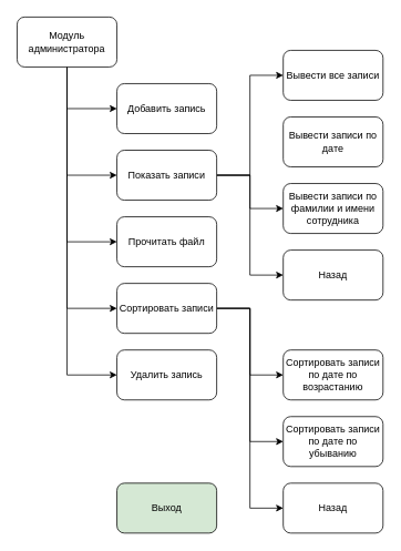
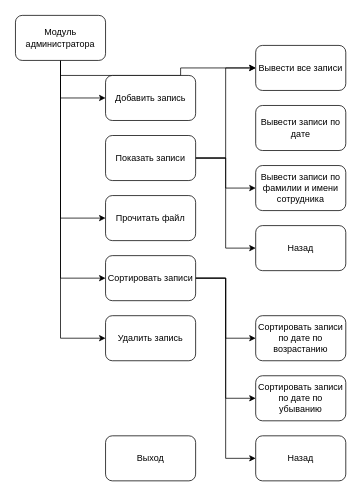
  <mxCell id="0" />
  <mxCell id="1" parent="0" />
  <mxCell id="2" style="edgeStyle=orthogonalEdgeStyle;rounded=0;orthogonalLoop=1;jettySize=auto;html=1;exitX=0.5;exitY=1;exitDx=0;exitDy=0;entryX=0;entryY=0.5;entryDx=0;entryDy=0;" edge="1" parent="1" source="7" target="8"><mxGeometry relative="1" as="geometry" /></mxCell>
- <mxCell id="3" style="edgeStyle=orthogonalEdgeStyle;rounded=0;orthogonalLoop=1;jettySize=auto;html=1;exitX=0.5;exitY=1;exitDx=0;exitDy=0;entryX=0;entryY=0.5;entryDx=0;entryDy=0;" edge="1" parent="1" source="7" target="12"><mxGeometry relative="1" as="geometry" /></mxCell>
+ <mxCell id="3" style="edgeStyle=orthogonalEdgeStyle;rounded=0;orthogonalLoop=1;jettySize=auto;html=1;exitX=0.5;exitY=1;exitDx=0;exitDy=0;" edge="1" parent="1" source="7" target="20"><mxGeometry relative="1" as="geometry" /></mxCell>
  <mxCell id="4" style="edgeStyle=orthogonalEdgeStyle;rounded=0;orthogonalLoop=1;jettySize=auto;html=1;exitX=0.5;exitY=1;exitDx=0;exitDy=0;entryX=0;entryY=0.5;entryDx=0;entryDy=0;" edge="1" parent="1" source="7" target="13"><mxGeometry relative="1" as="geometry" /></mxCell>
  <mxCell id="5" style="edgeStyle=orthogonalEdgeStyle;rounded=0;orthogonalLoop=1;jettySize=auto;html=1;exitX=0.5;exitY=1;exitDx=0;exitDy=0;entryX=0;entryY=0.5;entryDx=0;entryDy=0;" edge="1" parent="1" source="7" target="17"><mxGeometry relative="1" as="geometry" /></mxCell>
  <mxCell id="6" style="edgeStyle=orthogonalEdgeStyle;rounded=0;orthogonalLoop=1;jettySize=auto;html=1;exitX=0.5;exitY=1;exitDx=0;exitDy=0;entryX=0;entryY=0.5;entryDx=0;entryDy=0;" edge="1" parent="1" source="7" target="18"><mxGeometry relative="1" as="geometry" /></mxCell>
  <mxCell id="7" value="Модуль администратора" style="rounded=1;whiteSpace=wrap;html=1;" vertex="1" parent="1"><mxGeometry x="20" y="20" width="120" height="60" as="geometry" /></mxCell>
  <mxCell id="8" value="Добавить запись" style="rounded=1;whiteSpace=wrap;html=1;" vertex="1" parent="1"><mxGeometry x="140" y="100" width="120" height="60" as="geometry" /></mxCell>
  <mxCell id="9" style="edgeStyle=orthogonalEdgeStyle;rounded=0;orthogonalLoop=1;jettySize=auto;html=1;exitX=1;exitY=0.5;exitDx=0;exitDy=0;entryX=0;entryY=0.5;entryDx=0;entryDy=0;" edge="1" parent="1" source="12" target="22"><mxGeometry relative="1" as="geometry" /></mxCell>
  <mxCell id="10" style="edgeStyle=orthogonalEdgeStyle;rounded=0;orthogonalLoop=1;jettySize=auto;html=1;exitX=1;exitY=0.5;exitDx=0;exitDy=0;entryX=0;entryY=0.5;entryDx=0;entryDy=0;" edge="1" parent="1" source="12" target="20"><mxGeometry relative="1" as="geometry" /></mxCell>
  <mxCell id="11" style="edgeStyle=orthogonalEdgeStyle;rounded=0;orthogonalLoop=1;jettySize=auto;html=1;exitX=1;exitY=0.5;exitDx=0;exitDy=0;entryX=0;entryY=0.5;entryDx=0;entryDy=0;" edge="1" parent="1" source="12" target="25"><mxGeometry relative="1" as="geometry" /></mxCell>
  <mxCell id="12" value="Показать записи" style="rounded=1;whiteSpace=wrap;html=1;" vertex="1" parent="1"><mxGeometry x="140" y="180" width="120" height="60" as="geometry" /></mxCell>
  <mxCell id="13" value="Прочитать файл" style="rounded=1;whiteSpace=wrap;html=1;" vertex="1" parent="1"><mxGeometry x="140" y="260" width="120" height="60" as="geometry" /></mxCell>
  <mxCell id="14" style="edgeStyle=orthogonalEdgeStyle;rounded=0;orthogonalLoop=1;jettySize=auto;html=1;exitX=1;exitY=0.5;exitDx=0;exitDy=0;entryX=0;entryY=0.5;entryDx=0;entryDy=0;" edge="1" parent="1" source="17" target="23"><mxGeometry relative="1" as="geometry" /></mxCell>
  <mxCell id="15" style="edgeStyle=orthogonalEdgeStyle;rounded=0;orthogonalLoop=1;jettySize=auto;html=1;exitX=1;exitY=0.5;exitDx=0;exitDy=0;entryX=0;entryY=0.5;entryDx=0;entryDy=0;" edge="1" parent="1" source="17" target="24"><mxGeometry relative="1" as="geometry" /></mxCell>
  <mxCell id="16" style="edgeStyle=orthogonalEdgeStyle;rounded=0;orthogonalLoop=1;jettySize=auto;html=1;exitX=1;exitY=0.5;exitDx=0;exitDy=0;entryX=0;entryY=0.5;entryDx=0;entryDy=0;" edge="1" parent="1" source="17" target="26"><mxGeometry relative="1" as="geometry" /></mxCell>
  <mxCell id="17" value="Сортировать записи" style="rounded=1;whiteSpace=wrap;html=1;" vertex="1" parent="1"><mxGeometry x="140" y="340" width="120" height="60" as="geometry" /></mxCell>
  <mxCell id="18" value="Удалить запись" style="rounded=1;whiteSpace=wrap;html=1;" vertex="1" parent="1"><mxGeometry x="140" y="420" width="120" height="60" as="geometry" /></mxCell>
- <mxCell id="19" value="Выход" style="rounded=1;whiteSpace=wrap;html=1;fillColor=#d5e8d4;" vertex="1" parent="1"><mxGeometry x="140" y="580" width="120" height="60" as="geometry" /></mxCell>
+ <mxCell id="19" value="Выход" style="rounded=1;whiteSpace=wrap;html=1;" vertex="1" parent="1"><mxGeometry x="140" y="580" width="120" height="60" as="geometry" /></mxCell>
  <mxCell id="20" value="Вывести все записи" style="rounded=1;whiteSpace=wrap;html=1;" vertex="1" parent="1"><mxGeometry x="340" y="60" width="120" height="60" as="geometry" /></mxCell>
  <mxCell id="21" value="Вывести записи по дате" style="rounded=1;whiteSpace=wrap;html=1;" vertex="1" parent="1"><mxGeometry x="340" y="140" width="120" height="60" as="geometry" /></mxCell>
  <mxCell id="22" value="Вывести записи по фамилии и имени сотрудника" style="rounded=1;whiteSpace=wrap;html=1;" vertex="1" parent="1"><mxGeometry x="340" y="220" width="120" height="60" as="geometry" /></mxCell>
  <mxCell id="23" value="Сортировать записи по дате по возрастанию" style="rounded=1;whiteSpace=wrap;html=1;" vertex="1" parent="1"><mxGeometry x="340" y="420" width="120" height="60" as="geometry" /></mxCell>
  <mxCell id="24" value="Сортировать записи по дате по убыванию" style="rounded=1;whiteSpace=wrap;html=1;" vertex="1" parent="1"><mxGeometry x="340" y="500" width="120" height="60" as="geometry" /></mxCell>
  <mxCell id="25" value="Назад" style="rounded=1;whiteSpace=wrap;html=1;" vertex="1" parent="1"><mxGeometry x="340" y="300" width="120" height="60" as="geometry" /></mxCell>
  <mxCell id="26" value="Назад" style="rounded=1;whiteSpace=wrap;html=1;" vertex="1" parent="1"><mxGeometry x="340" y="580" width="120" height="60" as="geometry" /></mxCell>
